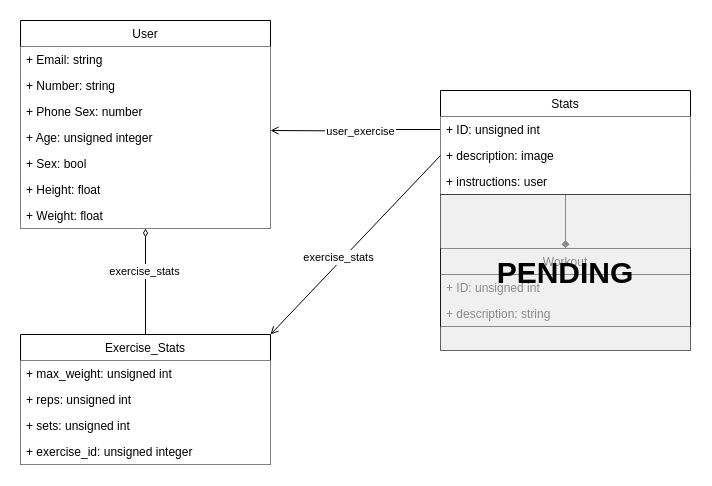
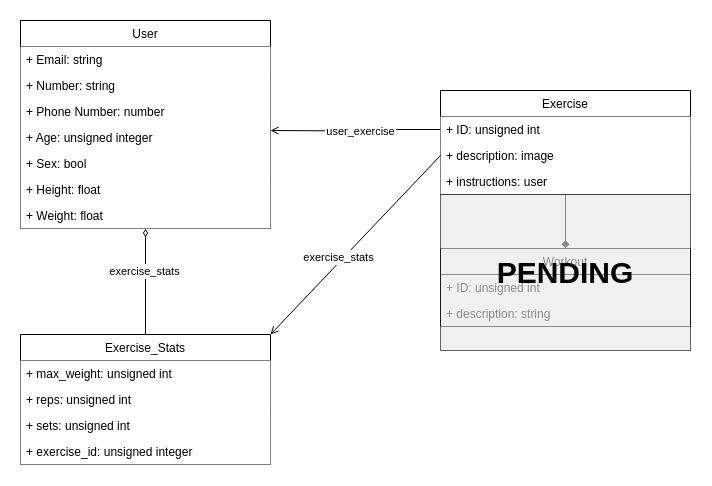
  <mxCell id="0" />
  <mxCell id="1" parent="0" />
  <mxCell id="2" value="" style="edgeStyle=orthogonalEdgeStyle;rounded=0;orthogonalLoop=1;jettySize=auto;html=1;startArrow=diamondThin;startFill=0;endArrow=none;endFill=0;" parent="1" source="4" target="22" edge="1"><mxGeometry relative="1" as="geometry" /></mxCell>
  <mxCell id="3" value="exercise_stats" style="edgeLabel;html=1;align=center;verticalAlign=middle;resizable=0;points=[];labelBorderColor=#FFFFFF;labelBackgroundColor=#ffffff;" parent="2" vertex="1" connectable="0"><mxGeometry x="-0.207" y="-2" relative="1" as="geometry"><mxPoint as="offset" /></mxGeometry></mxCell>
  <mxCell id="4" value="User" style="swimlane;fontStyle=0;childLayout=stackLayout;horizontal=1;startSize=26;horizontalStack=0;resizeParent=1;resizeParentMax=0;resizeLast=0;collapsible=1;marginBottom=0;" parent="1" vertex="1"><mxGeometry x="20" y="20" width="250" height="208" as="geometry" /></mxCell>
  <mxCell id="5" value="+ Email: string" style="text;strokeColor=none;align=left;verticalAlign=top;spacingLeft=4;spacingRight=4;overflow=hidden;rotatable=0;points=[[0,0.5],[1,0.5]];portConstraint=eastwest;fillColor=#ffffff;" parent="4" vertex="1"><mxGeometry y="26" width="250" height="26" as="geometry" /></mxCell>
  <mxCell id="6" value="+ Number: string" style="text;strokeColor=none;align=left;verticalAlign=top;spacingLeft=4;spacingRight=4;overflow=hidden;rotatable=0;points=[[0,0.5],[1,0.5]];portConstraint=eastwest;fillColor=#ffffff;" parent="4" vertex="1"><mxGeometry y="52" width="250" height="26" as="geometry" /></mxCell>
- <mxCell id="7" value="+ Phone Sex: number" style="text;strokeColor=none;align=left;verticalAlign=top;spacingLeft=4;spacingRight=4;overflow=hidden;rotatable=0;points=[[0,0.5],[1,0.5]];portConstraint=eastwest;fillColor=#ffffff;" parent="4" vertex="1"><mxGeometry y="78" width="250" height="26" as="geometry" /></mxCell>
+ <mxCell id="7" value="+ Phone Number: number" style="text;strokeColor=none;align=left;verticalAlign=top;spacingLeft=4;spacingRight=4;overflow=hidden;rotatable=0;points=[[0,0.5],[1,0.5]];portConstraint=eastwest;fillColor=#ffffff;" parent="4" vertex="1"><mxGeometry y="78" width="250" height="26" as="geometry" /></mxCell>
  <mxCell id="8" value="+ Age: unsigned integer" style="text;strokeColor=none;align=left;verticalAlign=top;spacingLeft=4;spacingRight=4;overflow=hidden;rotatable=0;points=[[0,0.5],[1,0.5]];portConstraint=eastwest;fillColor=#ffffff;" parent="4" vertex="1"><mxGeometry y="104" width="250" height="26" as="geometry" /></mxCell>
  <mxCell id="9" value="+ Sex: bool" style="text;strokeColor=none;align=left;verticalAlign=top;spacingLeft=4;spacingRight=4;overflow=hidden;rotatable=0;points=[[0,0.5],[1,0.5]];portConstraint=eastwest;fillColor=#ffffff;" parent="4" vertex="1"><mxGeometry y="130" width="250" height="26" as="geometry" /></mxCell>
  <mxCell id="10" value="+ Height: float" style="text;strokeColor=none;align=left;verticalAlign=top;spacingLeft=4;spacingRight=4;overflow=hidden;rotatable=0;points=[[0,0.5],[1,0.5]];portConstraint=eastwest;fillColor=#ffffff;" parent="4" vertex="1"><mxGeometry y="156" width="250" height="26" as="geometry" /></mxCell>
  <mxCell id="11" value="+ Weight: float" style="text;strokeColor=none;align=left;verticalAlign=top;spacingLeft=4;spacingRight=4;overflow=hidden;rotatable=0;points=[[0,0.5],[1,0.5]];portConstraint=eastwest;fillColor=#ffffff;" parent="4" vertex="1"><mxGeometry y="182" width="250" height="26" as="geometry" /></mxCell>
  <mxCell id="12" style="edgeStyle=orthogonalEdgeStyle;rounded=0;orthogonalLoop=1;jettySize=auto;html=1;exitX=0;exitY=0.5;exitDx=0;exitDy=0;entryX=1;entryY=0.5;entryDx=0;entryDy=0;startArrow=none;startFill=0;endArrow=open;endFill=0;" parent="1" source="16" edge="1"><mxGeometry relative="1" as="geometry"><mxPoint x="750" y="130" as="sourcePoint" /><mxPoint x="270" y="130" as="targetPoint" /></mxGeometry></mxCell>
  <mxCell id="13" value="user_exercise" style="edgeLabel;html=1;align=center;verticalAlign=middle;resizable=0;points=[];labelBorderColor=#FFFFFF;labelBackgroundColor=#ffffff;" parent="12" vertex="1" connectable="0"><mxGeometry x="0.291" y="-1" relative="1" as="geometry"><mxPoint x="29" y="1" as="offset" /></mxGeometry></mxCell>
  <mxCell id="14" value="" style="edgeStyle=orthogonalEdgeStyle;rounded=0;orthogonalLoop=1;jettySize=auto;html=1;startArrow=none;startFill=0;endArrow=diamond;endFill=1;" parent="1" source="15" target="19" edge="1"><mxGeometry relative="1" as="geometry" /></mxCell>
- <mxCell id="15" value="Stats" style="swimlane;fontStyle=0;childLayout=stackLayout;horizontal=1;startSize=26;horizontalStack=0;resizeParent=1;resizeParentMax=0;resizeLast=0;collapsible=1;marginBottom=0;" parent="1" vertex="1"><mxGeometry x="440" y="90" width="250" height="104" as="geometry" /></mxCell>
+ <mxCell id="15" value="Exercise" style="swimlane;fontStyle=0;childLayout=stackLayout;horizontal=1;startSize=26;horizontalStack=0;resizeParent=1;resizeParentMax=0;resizeLast=0;collapsible=1;marginBottom=0;" parent="1" vertex="1"><mxGeometry x="440" y="90" width="250" height="104" as="geometry" /></mxCell>
  <mxCell id="16" value="+ ID: unsigned int " style="text;strokeColor=none;align=left;verticalAlign=top;spacingLeft=4;spacingRight=4;overflow=hidden;rotatable=0;points=[[0,0.5],[1,0.5]];portConstraint=eastwest;fillColor=#ffffff;" parent="15" vertex="1"><mxGeometry y="26" width="250" height="26" as="geometry" /></mxCell>
  <mxCell id="17" value="+ description: image " style="text;strokeColor=none;align=left;verticalAlign=top;spacingLeft=4;spacingRight=4;overflow=hidden;rotatable=0;points=[[0,0.5],[1,0.5]];portConstraint=eastwest;fillColor=#ffffff;" parent="15" vertex="1"><mxGeometry y="52" width="250" height="26" as="geometry" /></mxCell>
  <mxCell id="18" value="+ instructions: user " style="text;strokeColor=none;align=left;verticalAlign=top;spacingLeft=4;spacingRight=4;overflow=hidden;rotatable=0;points=[[0,0.5],[1,0.5]];portConstraint=eastwest;fillColor=#ffffff;" parent="15" vertex="1"><mxGeometry y="78" width="250" height="26" as="geometry" /></mxCell>
  <mxCell id="19" value="Workout" style="swimlane;fontStyle=0;childLayout=stackLayout;horizontal=1;startSize=26;fillColor=none;horizontalStack=0;resizeParent=1;resizeParentMax=0;resizeLast=0;collapsible=1;marginBottom=0;" parent="1" vertex="1"><mxGeometry x="440" y="248" width="250" height="78" as="geometry" /></mxCell>
  <mxCell id="20" value="+ ID: unsigned int " style="text;strokeColor=none;fillColor=none;align=left;verticalAlign=top;spacingLeft=4;spacingRight=4;overflow=hidden;rotatable=0;points=[[0,0.5],[1,0.5]];portConstraint=eastwest;" parent="19" vertex="1"><mxGeometry y="26" width="250" height="26" as="geometry" /></mxCell>
  <mxCell id="21" value="+ description: string " style="text;strokeColor=none;fillColor=none;align=left;verticalAlign=top;spacingLeft=4;spacingRight=4;overflow=hidden;rotatable=0;points=[[0,0.5],[1,0.5]];portConstraint=eastwest;" parent="19" vertex="1"><mxGeometry y="52" width="250" height="26" as="geometry" /></mxCell>
  <mxCell id="22" value="Exercise_Stats" style="swimlane;fontStyle=0;childLayout=stackLayout;horizontal=1;startSize=26;horizontalStack=0;resizeParent=1;resizeParentMax=0;resizeLast=0;collapsible=1;marginBottom=0;" parent="1" vertex="1"><mxGeometry x="20" y="334" width="250" height="130" as="geometry" /></mxCell>
  <mxCell id="23" value="+ max_weight: unsigned int" style="text;strokeColor=none;align=left;verticalAlign=top;spacingLeft=4;spacingRight=4;overflow=hidden;rotatable=0;points=[[0,0.5],[1,0.5]];portConstraint=eastwest;fillColor=#ffffff;" parent="22" vertex="1"><mxGeometry y="26" width="250" height="26" as="geometry" /></mxCell>
  <mxCell id="24" value="+ reps: unsigned int" style="text;strokeColor=none;align=left;verticalAlign=top;spacingLeft=4;spacingRight=4;overflow=hidden;rotatable=0;points=[[0,0.5],[1,0.5]];portConstraint=eastwest;fillColor=#ffffff;" parent="22" vertex="1"><mxGeometry y="52" width="250" height="26" as="geometry" /></mxCell>
  <mxCell id="25" value="+ sets: unsigned int" style="text;strokeColor=none;align=left;verticalAlign=top;spacingLeft=4;spacingRight=4;overflow=hidden;rotatable=0;points=[[0,0.5],[1,0.5]];portConstraint=eastwest;fillColor=#ffffff;" parent="22" vertex="1"><mxGeometry y="78" width="250" height="26" as="geometry" /></mxCell>
  <mxCell id="26" value="+ exercise_id: unsigned integer" style="text;strokeColor=none;align=left;verticalAlign=top;spacingLeft=4;spacingRight=4;overflow=hidden;rotatable=0;points=[[0,0.5],[1,0.5]];portConstraint=eastwest;fillColor=#ffffff;" parent="22" vertex="1"><mxGeometry y="104" width="250" height="26" as="geometry" /></mxCell>
  <mxCell id="27" style="rounded=0;orthogonalLoop=1;jettySize=auto;html=1;exitX=0;exitY=0.5;exitDx=0;exitDy=0;entryX=1;entryY=0;entryDx=0;entryDy=0;startArrow=none;startFill=0;endArrow=open;endFill=0;" parent="1" source="17" target="22" edge="1"><mxGeometry relative="1" as="geometry" /></mxCell>
  <mxCell id="28" value="exercise_stats" style="edgeLabel;html=1;align=center;verticalAlign=middle;resizable=0;points=[];labelBorderColor=#FFFFFF;labelBackgroundColor=#ffffff;" parent="27" vertex="1" connectable="0"><mxGeometry x="0.168" y="-4" relative="1" as="geometry"><mxPoint as="offset" /></mxGeometry></mxCell>
  <mxCell id="29" value="&lt;b&gt;&lt;font style=&quot;font-size: 30px&quot;&gt;PENDING&lt;/font&gt;&lt;/b&gt;" style="rounded=0;whiteSpace=wrap;html=1;fillColor=#E6E6E6;opacity=60;" parent="1" vertex="1"><mxGeometry x="440" y="194" width="250" height="156" as="geometry" /></mxCell>
